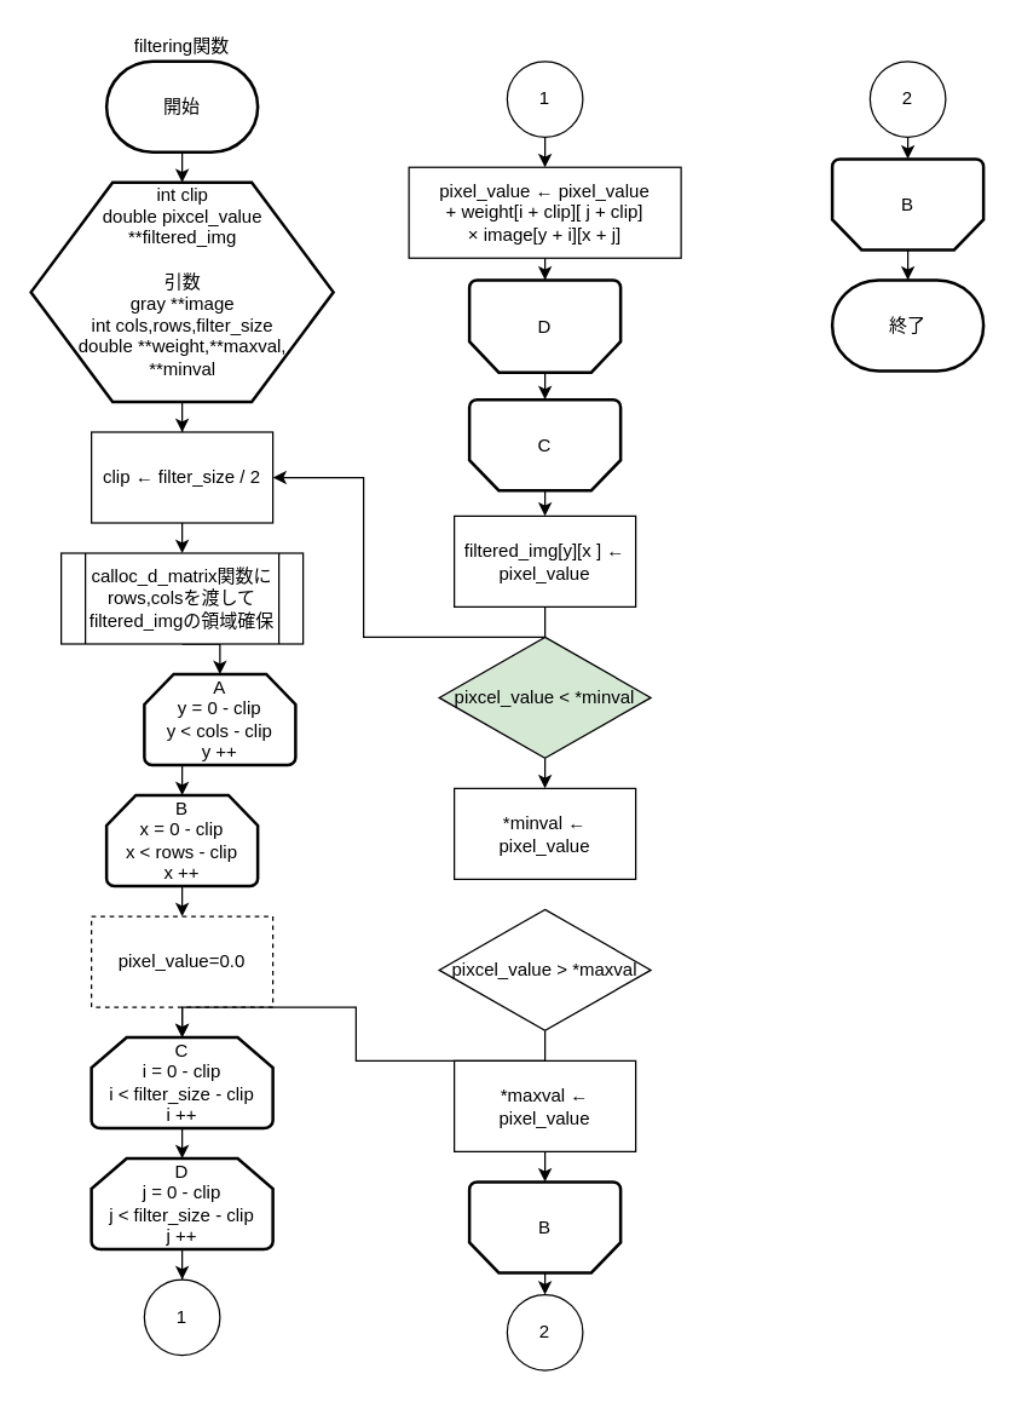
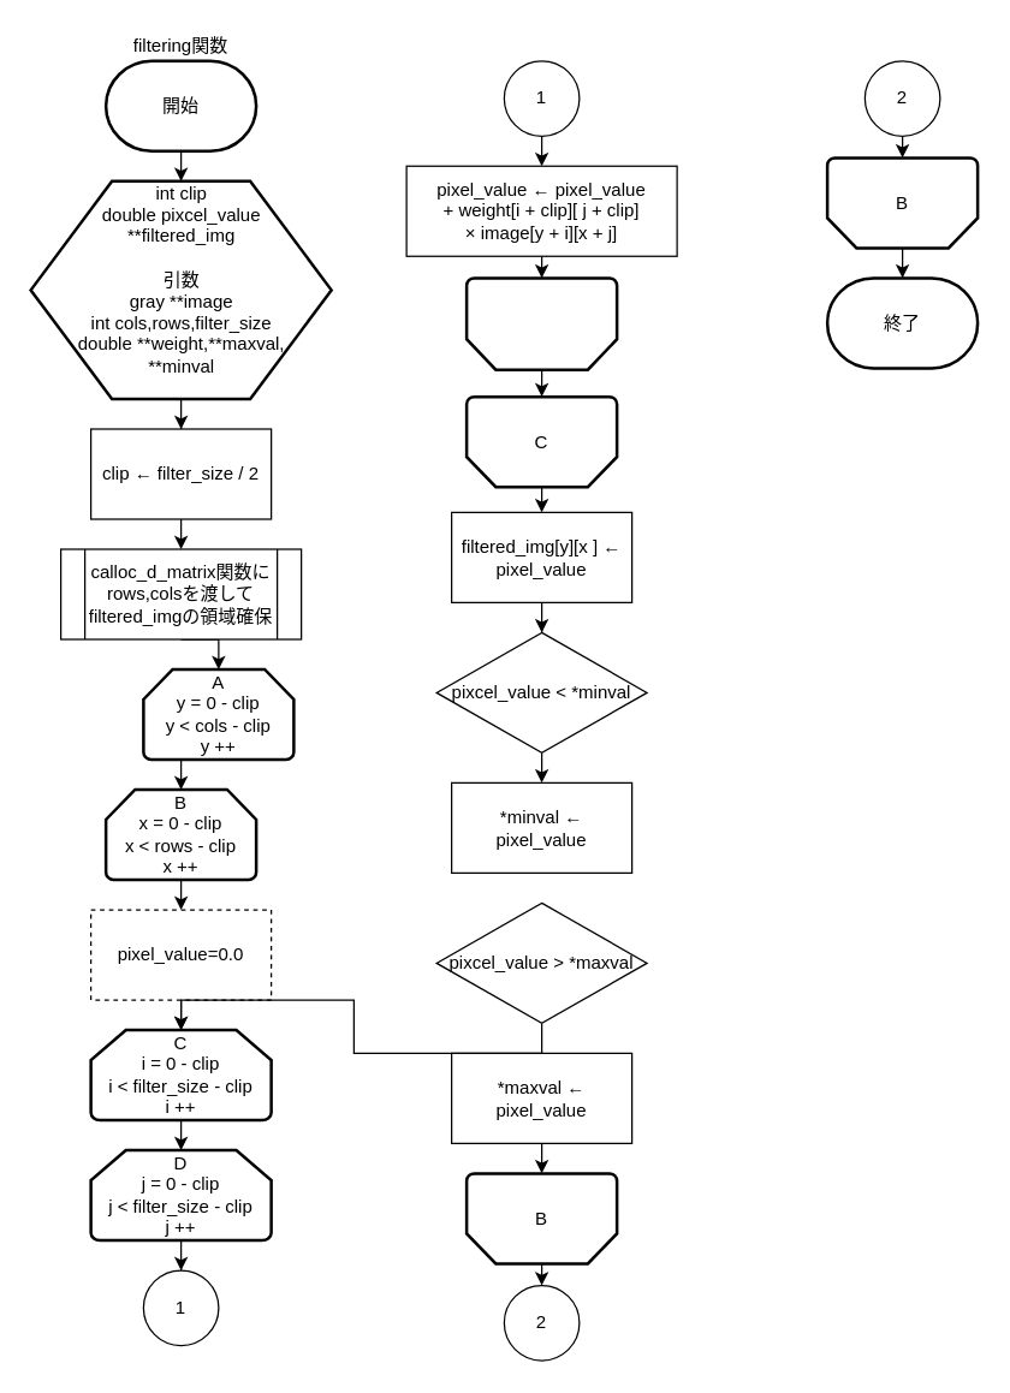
  <mxCell id="0" />
  <mxCell id="1" parent="0" />
  <mxCell id="2" style="edgeStyle=orthogonalEdgeStyle;rounded=0;orthogonalLoop=1;jettySize=auto;html=1;exitX=0.5;exitY=1;exitDx=0;exitDy=0;exitPerimeter=0;entryX=0.5;entryY=0;entryDx=0;entryDy=0;" edge="1" parent="1" source="3" target="5"><mxGeometry relative="1" as="geometry" /></mxCell>
  <mxCell id="3" value="開始" style="strokeWidth=2;html=1;shape=mxgraph.flowchart.terminator;whiteSpace=wrap;" vertex="1" parent="1"><mxGeometry x="70" y="40" width="100" height="60" as="geometry" /></mxCell>
  <mxCell id="4" style="edgeStyle=orthogonalEdgeStyle;rounded=0;orthogonalLoop=1;jettySize=auto;html=1;exitX=0.5;exitY=1;exitDx=0;exitDy=0;" edge="1" parent="1" source="5" target="7"><mxGeometry relative="1" as="geometry" /></mxCell>
  <mxCell id="5" value="&lt;div&gt;&lt;div&gt;&lt;br&gt;&lt;/div&gt;&lt;div&gt;int clip&lt;/div&gt;&lt;div&gt;double pixcel_value&lt;/div&gt;**filtered_img&lt;/div&gt;&lt;div&gt;&lt;br&gt;&lt;/div&gt;&lt;div&gt;引数&lt;/div&gt;&lt;div&gt;gray **image&lt;br&gt;&lt;/div&gt;&lt;div&gt;int cols,rows,filter_size&lt;/div&gt;&lt;div&gt;double **weight,**maxval,&lt;/div&gt;&lt;div&gt;**minval&lt;br&gt;&lt;/div&gt;&lt;br&gt;&lt;div&gt;&lt;br&gt;&lt;/div&gt;" style="verticalLabelPosition=middle;verticalAlign=middle;html=1;strokeWidth=2;shape=hexagon;perimeter=hexagonPerimeter2;arcSize=6;size=0.27;labelPosition=center;align=center;" vertex="1" parent="1"><mxGeometry x="20" y="120" width="200" height="145" as="geometry" /></mxCell>
  <mxCell id="6" style="edgeStyle=orthogonalEdgeStyle;rounded=0;orthogonalLoop=1;jettySize=auto;html=1;exitX=0.5;exitY=1;exitDx=0;exitDy=0;entryX=0.5;entryY=0;entryDx=0;entryDy=0;" edge="1" parent="1" source="7" target="13"><mxGeometry relative="1" as="geometry" /></mxCell>
  <mxCell id="7" value="clip ← filter_size / 2" style="rounded=0;whiteSpace=wrap;html=1;" vertex="1" parent="1"><mxGeometry x="60" y="285" width="120" height="60" as="geometry" /></mxCell>
  <mxCell id="8" style="edgeStyle=orthogonalEdgeStyle;rounded=0;orthogonalLoop=1;jettySize=auto;html=1;exitX=0.5;exitY=1;exitDx=0;exitDy=0;exitPerimeter=0;entryX=0.5;entryY=0;entryDx=0;entryDy=0;entryPerimeter=0;" edge="1" parent="1" source="9" target="11"><mxGeometry relative="1" as="geometry" /></mxCell>
  <mxCell id="9" value="&lt;div&gt;A&lt;br&gt;&lt;/div&gt;&lt;div&gt;y = 0 - clip&lt;br&gt;&lt;/div&gt;&lt;div&gt;y &amp;lt; cols - clip &lt;br&gt;&lt;/div&gt;&lt;div&gt;y ++&lt;br&gt;&lt;/div&gt;" style="strokeWidth=2;html=1;shape=mxgraph.flowchart.loop_limit;whiteSpace=wrap;" vertex="1" parent="1"><mxGeometry x="95" y="445" width="100" height="60" as="geometry" /></mxCell>
  <mxCell id="10" style="edgeStyle=orthogonalEdgeStyle;rounded=0;orthogonalLoop=1;jettySize=auto;html=1;exitX=0.5;exitY=1;exitDx=0;exitDy=0;exitPerimeter=0;entryX=0.5;entryY=0;entryDx=0;entryDy=0;" edge="1" parent="1" source="11" target="15"><mxGeometry relative="1" as="geometry" /></mxCell>
  <mxCell id="11" value="&lt;div&gt;B&lt;br&gt;&lt;/div&gt;&lt;div&gt;x = 0 - clip&lt;br&gt;&lt;/div&gt;&lt;div&gt;x &amp;lt; rows - clip&lt;br&gt;&lt;/div&gt;&lt;div&gt;x ++&lt;br&gt;&lt;/div&gt;" style="strokeWidth=2;html=1;shape=mxgraph.flowchart.loop_limit;whiteSpace=wrap;" vertex="1" parent="1"><mxGeometry x="70" y="525" width="100" height="60" as="geometry" /></mxCell>
  <mxCell id="12" style="edgeStyle=orthogonalEdgeStyle;rounded=0;orthogonalLoop=1;jettySize=auto;html=1;exitX=0.5;exitY=1;exitDx=0;exitDy=0;entryX=0.5;entryY=0;entryDx=0;entryDy=0;entryPerimeter=0;" edge="1" parent="1" source="13" target="9"><mxGeometry relative="1" as="geometry" /></mxCell>
  <mxCell id="13" value="calloc_d_matrix関数にrows,colsを渡してfiltered_imgの領域確保" style="shape=process;whiteSpace=wrap;html=1;backgroundOutline=1;" vertex="1" parent="1"><mxGeometry x="40" y="365" width="160" height="60" as="geometry" /></mxCell>
  <mxCell id="14" style="edgeStyle=orthogonalEdgeStyle;rounded=0;orthogonalLoop=1;jettySize=auto;html=1;exitX=0.5;exitY=1;exitDx=0;exitDy=0;entryX=0.5;entryY=0;entryDx=0;entryDy=0;entryPerimeter=0;" edge="1" parent="1" source="15" target="17"><mxGeometry relative="1" as="geometry" /></mxCell>
  <mxCell id="15" value="pixel_value=0.0" style="rounded=0;whiteSpace=wrap;html=1;dashed=1;" vertex="1" parent="1"><mxGeometry x="60" y="605" width="120" height="60" as="geometry" /></mxCell>
  <mxCell id="16" style="edgeStyle=orthogonalEdgeStyle;rounded=0;orthogonalLoop=1;jettySize=auto;html=1;exitX=0.5;exitY=1;exitDx=0;exitDy=0;exitPerimeter=0;entryX=0.5;entryY=0;entryDx=0;entryDy=0;entryPerimeter=0;" edge="1" parent="1" source="17" target="19"><mxGeometry relative="1" as="geometry" /></mxCell>
  <mxCell id="17" value="&lt;div&gt;C&lt;br&gt;&lt;/div&gt;&lt;div&gt;i = 0 - clip&lt;br&gt;&lt;/div&gt;&lt;div&gt;i &amp;lt; filter_size - clip&lt;br&gt;&lt;/div&gt;&lt;div&gt;i ++&lt;br&gt;&lt;/div&gt;" style="strokeWidth=2;html=1;shape=mxgraph.flowchart.loop_limit;whiteSpace=wrap;" vertex="1" parent="1"><mxGeometry x="60" y="685" width="120" height="60" as="geometry" /></mxCell>
  <mxCell id="18" style="edgeStyle=orthogonalEdgeStyle;rounded=0;orthogonalLoop=1;jettySize=auto;html=1;exitX=0.5;exitY=1;exitDx=0;exitDy=0;exitPerimeter=0;" edge="1" parent="1" source="19" target="20"><mxGeometry relative="1" as="geometry" /></mxCell>
  <mxCell id="19" value="&lt;div&gt;D&lt;br&gt;&lt;/div&gt;&lt;div&gt;j = 0 - clip&lt;br&gt;&lt;/div&gt;&lt;div&gt;j &amp;lt; filter_size - clip&lt;br&gt;&lt;/div&gt;&lt;div&gt;j ++&lt;br&gt;&lt;/div&gt;" style="strokeWidth=2;html=1;shape=mxgraph.flowchart.loop_limit;whiteSpace=wrap;" vertex="1" parent="1"><mxGeometry x="60" y="765" width="120" height="60" as="geometry" /></mxCell>
  <mxCell id="20" value="1" style="ellipse;whiteSpace=wrap;html=1;aspect=fixed;" vertex="1" parent="1"><mxGeometry x="95" y="845" width="50" height="50" as="geometry" /></mxCell>
  <mxCell id="21" style="edgeStyle=orthogonalEdgeStyle;rounded=0;orthogonalLoop=1;jettySize=auto;html=1;exitX=0.5;exitY=1;exitDx=0;exitDy=0;entryX=0.5;entryY=0;entryDx=0;entryDy=0;" edge="1" parent="1" source="22" target="24"><mxGeometry relative="1" as="geometry" /></mxCell>
  <mxCell id="22" value="1" style="ellipse;whiteSpace=wrap;html=1;aspect=fixed;" vertex="1" parent="1"><mxGeometry x="335" y="40" width="50" height="50" as="geometry" /></mxCell>
  <mxCell id="23" style="edgeStyle=orthogonalEdgeStyle;rounded=0;orthogonalLoop=1;jettySize=auto;html=1;exitX=0.5;exitY=1;exitDx=0;exitDy=0;" edge="1" parent="1" source="24" target="35"><mxGeometry relative="1" as="geometry" /></mxCell>
  <mxCell id="24" value="&lt;div&gt;pixel_value ← pixel_value &lt;br&gt;&lt;/div&gt;&lt;div&gt;+ weight[i + clip][ j + clip]&lt;/div&gt;&lt;div&gt;× image[y + i][x + j]&lt;br&gt;&lt;/div&gt;" style="rounded=0;whiteSpace=wrap;html=1;" vertex="1" parent="1"><mxGeometry x="270" y="110" width="180" height="60" as="geometry" /></mxCell>
- <mxCell id="25" style="edgeStyle=orthogonalEdgeStyle;rounded=0;orthogonalLoop=1;jettySize=auto;html=1;exitX=0.5;exitY=1;exitDx=0;exitDy=0;" edge="1" parent="1" source="26" target="7"><mxGeometry relative="1" as="geometry" /></mxCell>
+ <mxCell id="25" style="edgeStyle=orthogonalEdgeStyle;rounded=0;orthogonalLoop=1;jettySize=auto;html=1;exitX=0.5;exitY=1;exitDx=0;exitDy=0;" edge="1" parent="1" source="26" target="28"><mxGeometry relative="1" as="geometry" /></mxCell>
  <mxCell id="26" value="&lt;div&gt;filtered_img[y][x ] ←&lt;br&gt;&lt;/div&gt;&lt;div&gt;pixel_value&lt;/div&gt;" style="rounded=0;whiteSpace=wrap;html=1;" vertex="1" parent="1"><mxGeometry x="300" y="340.5" width="120" height="60" as="geometry" /></mxCell>
  <mxCell id="27" style="edgeStyle=orthogonalEdgeStyle;rounded=0;orthogonalLoop=1;jettySize=auto;html=1;exitX=0.5;exitY=1;exitDx=0;exitDy=0;entryX=0.5;entryY=0;entryDx=0;entryDy=0;" edge="1" parent="1" source="28" target="29"><mxGeometry relative="1" as="geometry" /></mxCell>
- <mxCell id="28" value="pixcel_value &amp;lt; *minval" style="rhombus;whiteSpace=wrap;html=1;fillColor=#d5e8d4;" vertex="1" parent="1"><mxGeometry x="290" y="420.5" width="140" height="80" as="geometry" /></mxCell>
+ <mxCell id="28" value="pixcel_value &amp;lt; *minval" style="rhombus;whiteSpace=wrap;html=1;" vertex="1" parent="1"><mxGeometry x="290" y="420.5" width="140" height="80" as="geometry" /></mxCell>
  <mxCell id="29" value="*minval ← pixel_value" style="rounded=0;whiteSpace=wrap;html=1;" vertex="1" parent="1"><mxGeometry x="300" y="520.5" width="120" height="60" as="geometry" /></mxCell>
  <mxCell id="30" style="edgeStyle=orthogonalEdgeStyle;rounded=0;orthogonalLoop=1;jettySize=auto;html=1;exitX=0.5;exitY=1;exitDx=0;exitDy=0;" edge="1" parent="1" source="31" target="17"><mxGeometry relative="1" as="geometry" /></mxCell>
  <mxCell id="31" value="pixcel_value &amp;gt; *maxval" style="rhombus;whiteSpace=wrap;html=1;" vertex="1" parent="1"><mxGeometry x="290" y="600.5" width="140" height="80" as="geometry" /></mxCell>
  <mxCell id="32" style="edgeStyle=orthogonalEdgeStyle;rounded=0;orthogonalLoop=1;jettySize=auto;html=1;exitX=0.5;exitY=1;exitDx=0;exitDy=0;entryX=0.5;entryY=1;entryDx=0;entryDy=0;entryPerimeter=0;" edge="1" parent="1" source="33" target="41"><mxGeometry relative="1" as="geometry" /></mxCell>
  <mxCell id="33" value="*maxval ← pixel_value" style="rounded=0;whiteSpace=wrap;html=1;" vertex="1" parent="1"><mxGeometry x="300" y="700.5" width="120" height="60" as="geometry" /></mxCell>
  <mxCell id="34" style="edgeStyle=orthogonalEdgeStyle;rounded=0;orthogonalLoop=1;jettySize=auto;html=1;exitX=0.5;exitY=0;exitDx=0;exitDy=0;exitPerimeter=0;entryX=0.5;entryY=1;entryDx=0;entryDy=0;entryPerimeter=0;" edge="1" parent="1" source="35" target="37"><mxGeometry relative="1" as="geometry" /></mxCell>
  <mxCell id="35" value="" style="strokeWidth=2;html=1;shape=mxgraph.flowchart.loop_limit;whiteSpace=wrap;rotation=180;" vertex="1" parent="1"><mxGeometry x="310" y="184.5" width="100" height="61" as="geometry" /></mxCell>
  <mxCell id="36" style="edgeStyle=orthogonalEdgeStyle;rounded=0;orthogonalLoop=1;jettySize=auto;html=1;exitX=0.5;exitY=0;exitDx=0;exitDy=0;exitPerimeter=0;entryX=0.5;entryY=0;entryDx=0;entryDy=0;" edge="1" parent="1" source="37" target="26"><mxGeometry relative="1" as="geometry" /></mxCell>
  <mxCell id="37" value="" style="strokeWidth=2;html=1;shape=mxgraph.flowchart.loop_limit;whiteSpace=wrap;rotation=180;labelBorderColor=none;verticalAlign=middle;" vertex="1" parent="1"><mxGeometry x="310" y="263.5" width="100" height="60" as="geometry" /></mxCell>
- <mxCell id="38" value="D" style="text;html=1;strokeColor=none;fillColor=none;align=center;verticalAlign=middle;whiteSpace=wrap;rounded=0;" vertex="1" parent="1"><mxGeometry x="340" y="205.5" width="40" height="20" as="geometry" /></mxCell>
  <mxCell id="39" value="C" style="text;html=1;strokeColor=none;fillColor=none;align=center;verticalAlign=middle;whiteSpace=wrap;rounded=0;" vertex="1" parent="1"><mxGeometry x="340" y="283.5" width="40" height="20" as="geometry" /></mxCell>
  <mxCell id="40" style="edgeStyle=orthogonalEdgeStyle;rounded=0;orthogonalLoop=1;jettySize=auto;html=1;exitX=0.5;exitY=0;exitDx=0;exitDy=0;exitPerimeter=0;entryX=0.5;entryY=0;entryDx=0;entryDy=0;" edge="1" parent="1" source="41" target="46"><mxGeometry relative="1" as="geometry" /></mxCell>
  <mxCell id="41" value="" style="strokeWidth=2;html=1;shape=mxgraph.flowchart.loop_limit;whiteSpace=wrap;rotation=180;" vertex="1" parent="1"><mxGeometry x="310" y="780.5" width="100" height="60" as="geometry" /></mxCell>
  <mxCell id="42" style="edgeStyle=orthogonalEdgeStyle;rounded=0;orthogonalLoop=1;jettySize=auto;html=1;exitX=0.5;exitY=0;exitDx=0;exitDy=0;exitPerimeter=0;" edge="1" parent="1" source="43" target="49"><mxGeometry relative="1" as="geometry" /></mxCell>
  <mxCell id="43" value="" style="strokeWidth=2;html=1;shape=mxgraph.flowchart.loop_limit;whiteSpace=wrap;rotation=180;labelBorderColor=none;verticalAlign=middle;" vertex="1" parent="1"><mxGeometry x="550" y="104.5" width="100" height="60" as="geometry" /></mxCell>
  <mxCell id="44" value="B" style="text;html=1;strokeColor=none;fillColor=none;align=center;verticalAlign=middle;whiteSpace=wrap;rounded=0;" vertex="1" parent="1"><mxGeometry x="340" y="800.5" width="40" height="20" as="geometry" /></mxCell>
  <mxCell id="45" value="B" style="text;html=1;strokeColor=none;fillColor=none;align=center;verticalAlign=middle;whiteSpace=wrap;rounded=0;" vertex="1" parent="1"><mxGeometry x="580" y="124.5" width="40" height="20" as="geometry" /></mxCell>
  <mxCell id="46" value="2" style="ellipse;whiteSpace=wrap;html=1;aspect=fixed;" vertex="1" parent="1"><mxGeometry x="335" y="855" width="50" height="50" as="geometry" /></mxCell>
  <mxCell id="47" style="edgeStyle=orthogonalEdgeStyle;rounded=0;orthogonalLoop=1;jettySize=auto;html=1;exitX=0.5;exitY=1;exitDx=0;exitDy=0;entryX=0.5;entryY=1;entryDx=0;entryDy=0;entryPerimeter=0;" edge="1" parent="1" source="48" target="43"><mxGeometry relative="1" as="geometry" /></mxCell>
  <mxCell id="48" value="2" style="ellipse;whiteSpace=wrap;html=1;aspect=fixed;" vertex="1" parent="1"><mxGeometry x="575" y="40" width="50" height="50" as="geometry" /></mxCell>
  <mxCell id="49" value="終了" style="strokeWidth=2;html=1;shape=mxgraph.flowchart.terminator;whiteSpace=wrap;" vertex="1" parent="1"><mxGeometry x="550" y="184.5" width="100" height="60" as="geometry" /></mxCell>
  <mxCell id="50" value="filtering関数" style="text;html=1;strokeColor=none;fillColor=none;align=center;verticalAlign=middle;whiteSpace=wrap;rounded=0;" vertex="1" parent="1"><mxGeometry x="85" y="20" width="70" height="20" as="geometry" /></mxCell>
